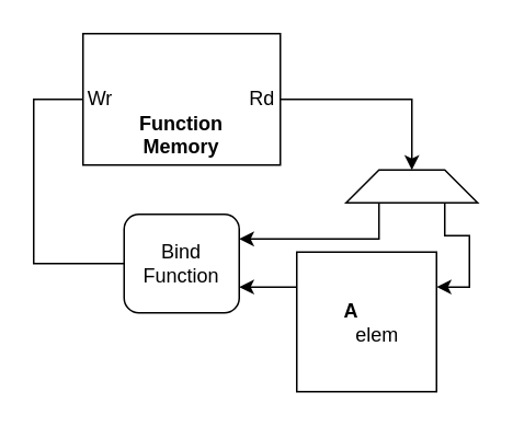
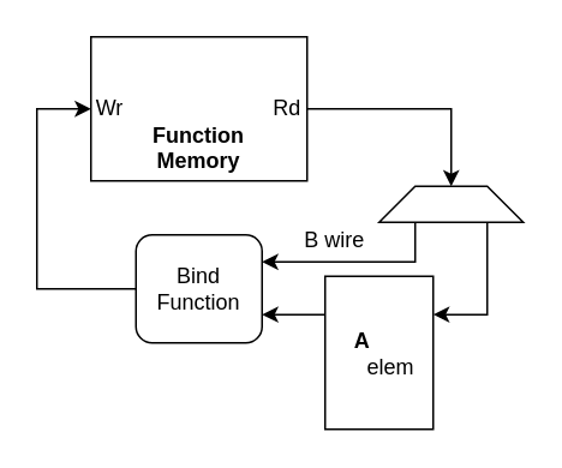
  <mxCell id="0" />
  <mxCell id="1" parent="0" />
  <mxCell id="2" style="edgeStyle=orthogonalEdgeStyle;rounded=0;orthogonalLoop=1;jettySize=auto;html=1;exitX=1;exitY=0.5;exitDx=0;exitDy=0;entryX=0.5;entryY=0;entryDx=0;entryDy=0;startArrow=none;startFill=0;endArrow=classic;endFill=1;" edge="1" parent="1" source="3" target="8"><mxGeometry relative="1" as="geometry"><mxPoint x="270" y="163" as="targetPoint" /></mxGeometry></mxCell>
  <mxCell id="3" value="&lt;br&gt;&lt;br&gt;Wr&amp;nbsp; &amp;nbsp; &amp;nbsp; &amp;nbsp; &amp;nbsp; &amp;nbsp; &amp;nbsp; &amp;nbsp; &amp;nbsp; &amp;nbsp; &amp;nbsp; &amp;nbsp; &amp;nbsp;Rd&lt;br&gt;&lt;b&gt;Function&lt;/b&gt;&lt;br&gt;&lt;b&gt;Memory&lt;/b&gt;" style="rounded=0;whiteSpace=wrap;html=1;" vertex="1" parent="1"><mxGeometry x="50" y="20" width="120" height="80" as="geometry" /></mxCell>
- <mxCell id="4" style="edgeStyle=orthogonalEdgeStyle;rounded=0;orthogonalLoop=1;jettySize=auto;html=1;exitX=0;exitY=0.5;exitDx=0;exitDy=0;entryX=0;entryY=0.5;entryDx=0;entryDy=0;startArrow=none;startFill=0;endArrow=none;endFill=1;" edge="1" parent="1" source="5" target="3"><mxGeometry relative="1" as="geometry"><Array as="points"><mxPoint x="20" y="160" /><mxPoint x="20" y="60" /></Array></mxGeometry></mxCell>
+ <mxCell id="4" style="edgeStyle=orthogonalEdgeStyle;rounded=0;orthogonalLoop=1;jettySize=auto;html=1;exitX=0;exitY=0.5;exitDx=0;exitDy=0;entryX=0;entryY=0.5;entryDx=0;entryDy=0;startArrow=none;startFill=0;endArrow=classic;endFill=1;" edge="1" parent="1" source="5" target="3"><mxGeometry relative="1" as="geometry"><Array as="points"><mxPoint x="20" y="160" /><mxPoint x="20" y="60" /></Array></mxGeometry></mxCell>
  <mxCell id="5" value="Bind&lt;br&gt;Function" style="rounded=1;whiteSpace=wrap;html=1;" vertex="1" parent="1"><mxGeometry x="75" y="130" width="70" height="60" as="geometry" /></mxCell>
  <mxCell id="6" style="edgeStyle=orthogonalEdgeStyle;rounded=0;orthogonalLoop=1;jettySize=auto;html=1;exitX=0.75;exitY=1;exitDx=0;exitDy=0;entryX=1;entryY=0.25;entryDx=0;entryDy=0;startArrow=none;startFill=0;endArrow=classic;endFill=1;" edge="1" parent="1" source="8" target="10"><mxGeometry relative="1" as="geometry" /></mxCell>
  <mxCell id="7" style="edgeStyle=orthogonalEdgeStyle;rounded=0;orthogonalLoop=1;jettySize=auto;html=1;exitX=0.25;exitY=1;exitDx=0;exitDy=0;entryX=1;entryY=0.25;entryDx=0;entryDy=0;startArrow=none;startFill=0;endArrow=classic;endFill=1;" edge="1" parent="1" source="8" target="5"><mxGeometry relative="1" as="geometry" /></mxCell>
  <mxCell id="8" value="" style="shape=trapezoid;perimeter=trapezoidPerimeter;whiteSpace=wrap;html=1;fixedSize=1;rotation=0;size=20;" vertex="1" parent="1"><mxGeometry x="210" y="103" width="80" height="20" as="geometry" /></mxCell>
  <mxCell id="9" style="edgeStyle=orthogonalEdgeStyle;rounded=0;orthogonalLoop=1;jettySize=auto;html=1;exitX=0;exitY=0.25;exitDx=0;exitDy=0;entryX=1;entryY=0.75;entryDx=0;entryDy=0;startArrow=none;startFill=0;endArrow=classic;endFill=1;" edge="1" parent="1" source="10" target="5"><mxGeometry relative="1" as="geometry" /></mxCell>
- <mxCell id="10" value="&lt;div style=&quot;text-align: left&quot;&gt;&lt;b&gt;&amp;nbsp; A&lt;/b&gt;&lt;/div&gt;&amp;nbsp; &amp;nbsp; elem" style="rounded=0;whiteSpace=wrap;html=1;" vertex="1" parent="1"><mxGeometry x="180" y="153" width="85" height="85" as="geometry" /></mxCell>
+ <mxCell id="10" value="&lt;div style=&quot;text-align: left&quot;&gt;&lt;b&gt;&amp;nbsp; A&lt;/b&gt;&lt;/div&gt;&amp;nbsp; &amp;nbsp; elem" style="rounded=0;whiteSpace=wrap;html=1;" vertex="1" parent="1"><mxGeometry x="180" y="153" width="60" height="85" as="geometry" /></mxCell>
+ <mxCell id="11" value="B wire" style="text;html=1;align=center;verticalAlign=middle;resizable=0;points=[];autosize=1;" vertex="1" parent="1"><mxGeometry x="160" y="123" width="50" height="20" as="geometry" /></mxCell>
